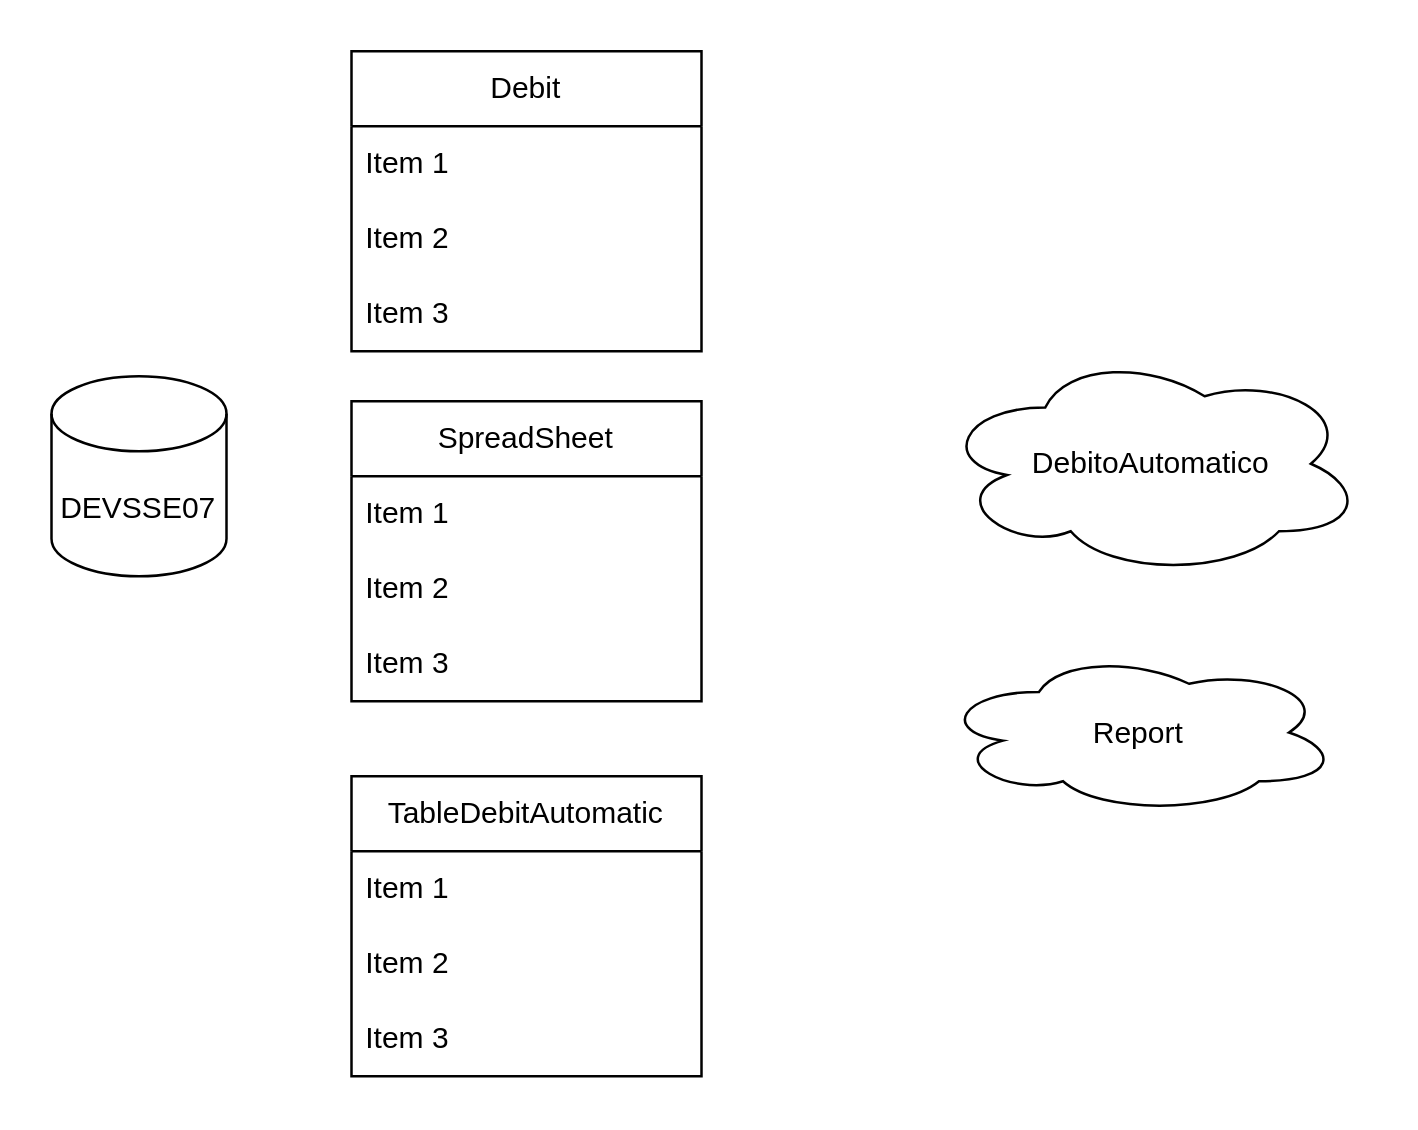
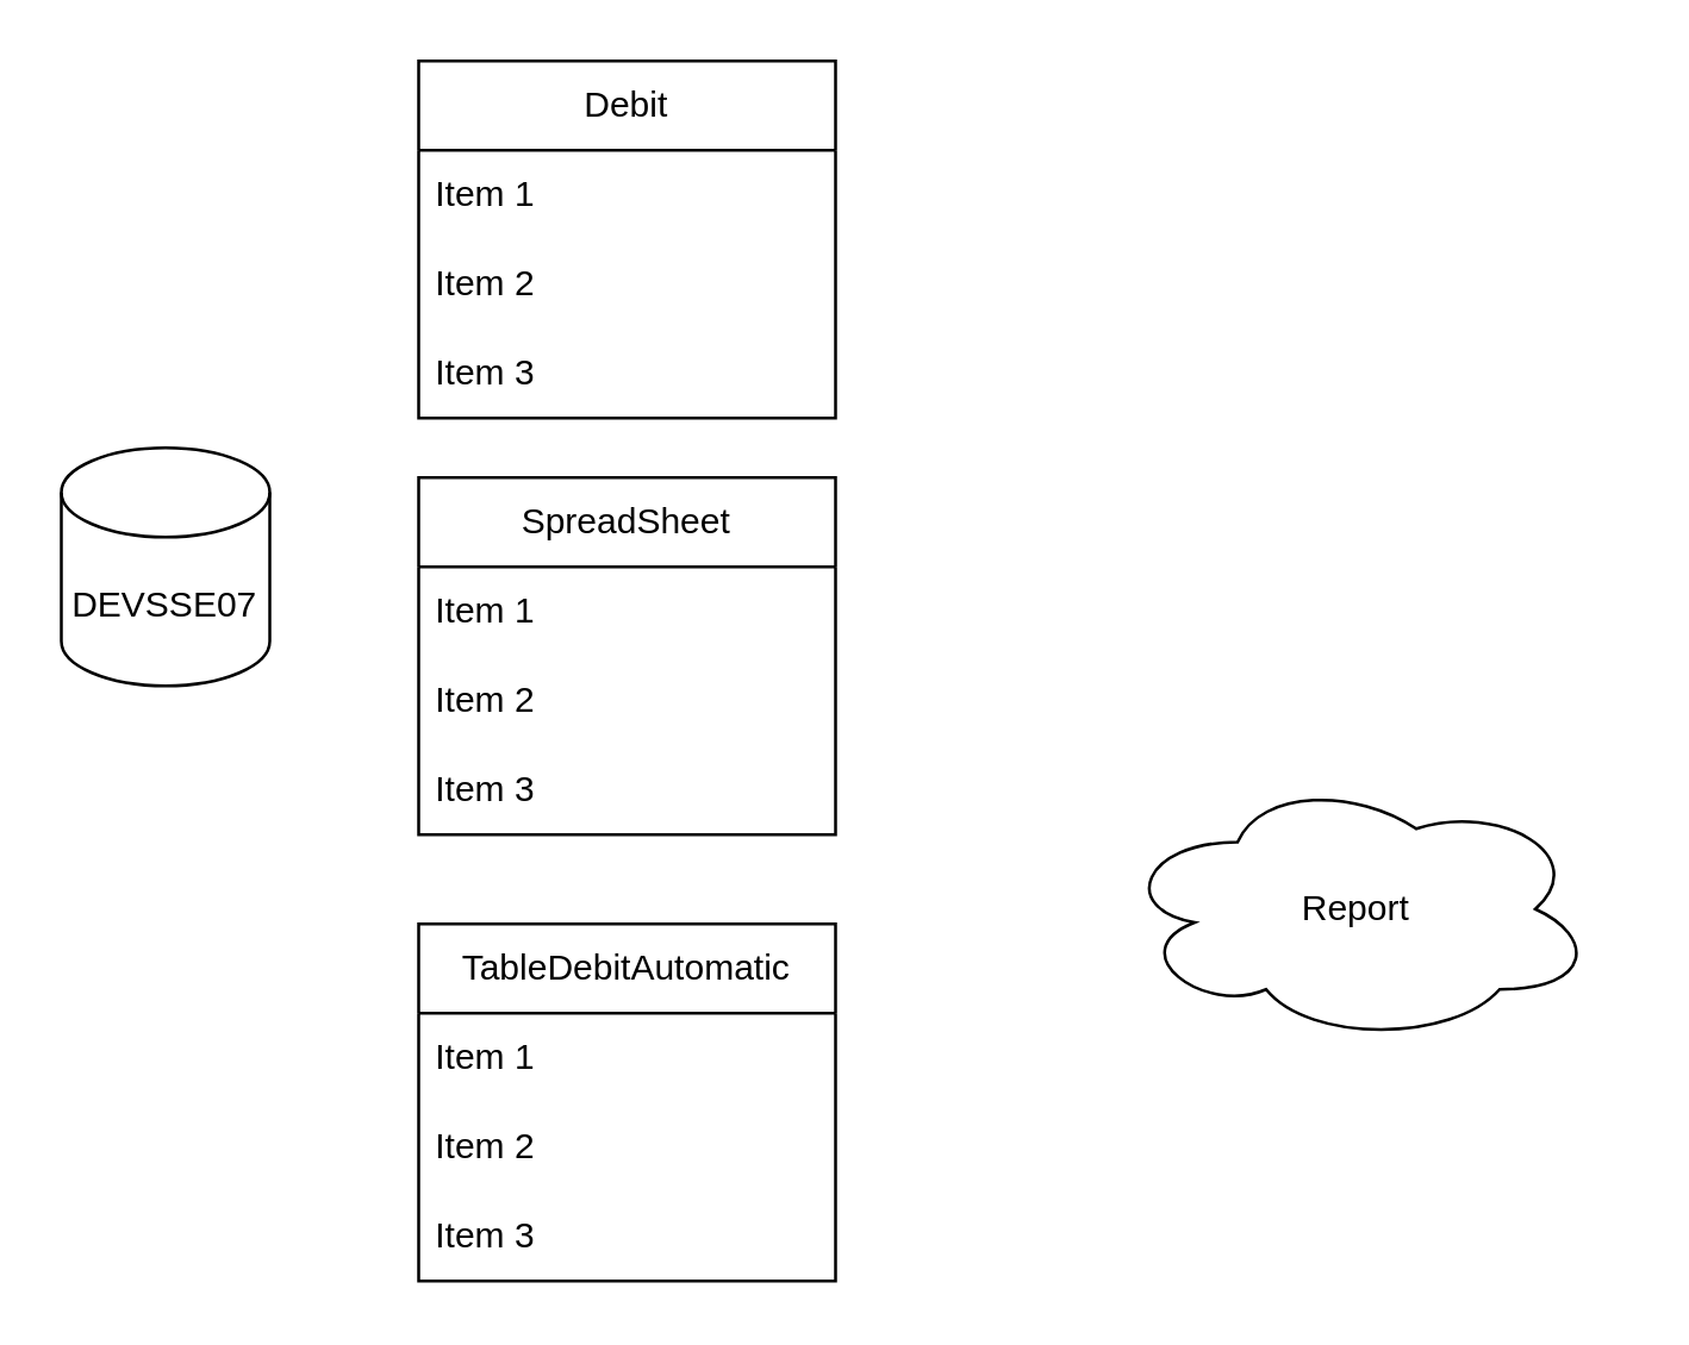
  <mxCell id="0" />
  <mxCell id="1" parent="0" />
- <mxCell id="2" value="DebitoAutomatico" style="ellipse;shape=cloud;whiteSpace=wrap;html=1;" vertex="1" parent="1"><mxGeometry x="375" y="140" width="170" height="90" as="geometry" /></mxCell>
- <mxCell id="3" value="Report" style="ellipse;shape=cloud;whiteSpace=wrap;html=1;" vertex="1" parent="1"><mxGeometry x="375" y="260" width="160" height="65" as="geometry" /></mxCell>
+ <mxCell id="3" value="Report" style="ellipse;shape=cloud;whiteSpace=wrap;html=1;" vertex="1" parent="1"><mxGeometry x="375" y="260" width="160" height="90" as="geometry" /></mxCell>
  <mxCell id="4" value="DEVSSE07" style="shape=cylinder3;whiteSpace=wrap;html=1;boundedLbl=1;backgroundOutline=1;size=15;" vertex="1" parent="1"><mxGeometry x="20" y="150" width="70" height="80" as="geometry" /></mxCell>
  <mxCell id="5" value="Debit" style="swimlane;fontStyle=0;childLayout=stackLayout;horizontal=1;startSize=30;horizontalStack=0;resizeParent=1;resizeParentMax=0;resizeLast=0;collapsible=1;marginBottom=0;whiteSpace=wrap;html=1;" vertex="1" parent="1"><mxGeometry x="140" y="20" width="140" height="120" as="geometry" /></mxCell>
  <mxCell id="6" value="Item 1" style="text;strokeColor=none;fillColor=none;align=left;verticalAlign=middle;spacingLeft=4;spacingRight=4;overflow=hidden;points=[[0,0.5],[1,0.5]];portConstraint=eastwest;rotatable=0;whiteSpace=wrap;html=1;" vertex="1" parent="5"><mxGeometry y="30" width="140" height="30" as="geometry" /></mxCell>
  <mxCell id="7" value="Item 2" style="text;strokeColor=none;fillColor=none;align=left;verticalAlign=middle;spacingLeft=4;spacingRight=4;overflow=hidden;points=[[0,0.5],[1,0.5]];portConstraint=eastwest;rotatable=0;whiteSpace=wrap;html=1;" vertex="1" parent="5"><mxGeometry y="60" width="140" height="30" as="geometry" /></mxCell>
  <mxCell id="8" value="Item 3" style="text;strokeColor=none;fillColor=none;align=left;verticalAlign=middle;spacingLeft=4;spacingRight=4;overflow=hidden;points=[[0,0.5],[1,0.5]];portConstraint=eastwest;rotatable=0;whiteSpace=wrap;html=1;" vertex="1" parent="5"><mxGeometry y="90" width="140" height="30" as="geometry" /></mxCell>
  <mxCell id="9" value="SpreadSheet" style="swimlane;fontStyle=0;childLayout=stackLayout;horizontal=1;startSize=30;horizontalStack=0;resizeParent=1;resizeParentMax=0;resizeLast=0;collapsible=1;marginBottom=0;whiteSpace=wrap;html=1;" vertex="1" parent="1"><mxGeometry x="140" y="160" width="140" height="120" as="geometry" /></mxCell>
  <mxCell id="10" value="Item 1" style="text;strokeColor=none;fillColor=none;align=left;verticalAlign=middle;spacingLeft=4;spacingRight=4;overflow=hidden;points=[[0,0.5],[1,0.5]];portConstraint=eastwest;rotatable=0;whiteSpace=wrap;html=1;" vertex="1" parent="9"><mxGeometry y="30" width="140" height="30" as="geometry" /></mxCell>
  <mxCell id="11" value="Item 2" style="text;strokeColor=none;fillColor=none;align=left;verticalAlign=middle;spacingLeft=4;spacingRight=4;overflow=hidden;points=[[0,0.5],[1,0.5]];portConstraint=eastwest;rotatable=0;whiteSpace=wrap;html=1;" vertex="1" parent="9"><mxGeometry y="60" width="140" height="30" as="geometry" /></mxCell>
  <mxCell id="12" value="Item 3" style="text;strokeColor=none;fillColor=none;align=left;verticalAlign=middle;spacingLeft=4;spacingRight=4;overflow=hidden;points=[[0,0.5],[1,0.5]];portConstraint=eastwest;rotatable=0;whiteSpace=wrap;html=1;" vertex="1" parent="9"><mxGeometry y="90" width="140" height="30" as="geometry" /></mxCell>
  <mxCell id="13" value="TableDebitAutomatic" style="swimlane;fontStyle=0;childLayout=stackLayout;horizontal=1;startSize=30;horizontalStack=0;resizeParent=1;resizeParentMax=0;resizeLast=0;collapsible=1;marginBottom=0;whiteSpace=wrap;html=1;" vertex="1" parent="1"><mxGeometry x="140" y="310" width="140" height="120" as="geometry" /></mxCell>
  <mxCell id="14" value="Item 1" style="text;strokeColor=none;fillColor=none;align=left;verticalAlign=middle;spacingLeft=4;spacingRight=4;overflow=hidden;points=[[0,0.5],[1,0.5]];portConstraint=eastwest;rotatable=0;whiteSpace=wrap;html=1;" vertex="1" parent="13"><mxGeometry y="30" width="140" height="30" as="geometry" /></mxCell>
  <mxCell id="15" value="Item 2" style="text;strokeColor=none;fillColor=none;align=left;verticalAlign=middle;spacingLeft=4;spacingRight=4;overflow=hidden;points=[[0,0.5],[1,0.5]];portConstraint=eastwest;rotatable=0;whiteSpace=wrap;html=1;" vertex="1" parent="13"><mxGeometry y="60" width="140" height="30" as="geometry" /></mxCell>
  <mxCell id="16" value="Item 3" style="text;strokeColor=none;fillColor=none;align=left;verticalAlign=middle;spacingLeft=4;spacingRight=4;overflow=hidden;points=[[0,0.5],[1,0.5]];portConstraint=eastwest;rotatable=0;whiteSpace=wrap;html=1;" vertex="1" parent="13"><mxGeometry y="90" width="140" height="30" as="geometry" /></mxCell>
